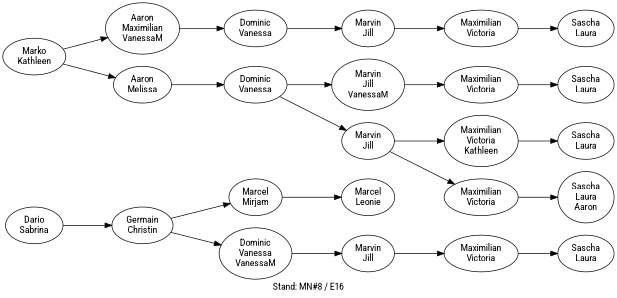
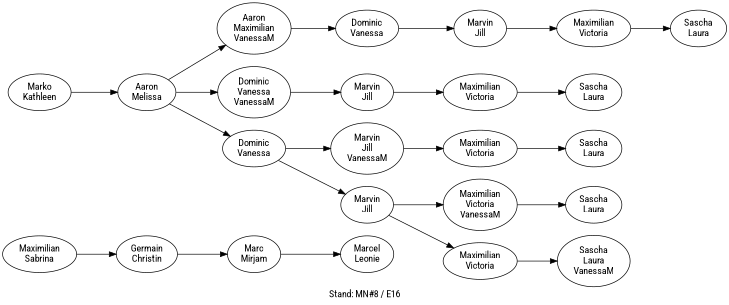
  digraph {
    fontname="Roboto Condensed"
    label="Stand: MN#8 / E16"
    labelloc=b
    rankdir=LR
    ranksep=0.8
    node [fontname="Roboto Condensed"]
    edge [fontname="Roboto Condensed"]
-   n1 [label="Dario\nSabrina"]
+   n1 [label="Maximilian\nSabrina"]
    n2 [label="Germain\nChristin"]
-   n3 [label="Marcel\nMirjam"]
+   n3 [label="Marc\nMirjam"]
    n4 [label="Marcel\nLeonie"]
    n5 [label="Marko\nKathleen"]
    n6 [label="Aaron\nMaximilian\nVanessaM"]
    n7 [label="Aaron\nMelissa"]
    n8 [label="Dominic\nVanessa"]
    n9 [label="Dominic\nVanessa\nVanessaM"]
    n10 [label="Dominic\nVanessa"]
    n11 [label="Marvin\nJill"]
    n12 [label="Maximilian\nVictoria"]
    n13 [label="Sascha\nLaura"]
    n14 [label="Marvin\nJill"]
    n15 [label="Marvin\nJill\nVanessaM"]
    n16 [label="Marvin\nJill"]
    n17 [label="Maximilian\nVictoria"]
    n18 [label="Sascha\nLaura"]
    n19 [label="Maximilian\nVictoria"]
-   n20 [label="Maximilian\nVictoria\nKathleen"]
+   n20 [label="Maximilian\nVictoria\nVanessaM"]
    n21 [label="Maximilian\nVictoria"]
    n22 [label="Sascha\nLaura"]
    n23 [label="Sascha\nLaura"]
-   n24 [label="Sascha\nLaura\nAaron"]
+   n24 [label="Sascha\nLaura\nVanessaM"]
    n1 -> n2
    n2 -> n3
    n3 -> n4
-   n5 -> n6
+   n7 -> n6
    n5 -> n7
    n6 -> n8
-   n2 -> n9
+   n7 -> n9
    n7 -> n10
    n8 -> n11
    n9 -> n14
    n10 -> n15
    n10 -> n16
    n11 -> n12
    n12 -> n13
    n14 -> n17
    n15 -> n19
    n16 -> n20
    n16 -> n21
    n17 -> n18
    n19 -> n22
    n20 -> n23
    n21 -> n24
  }
